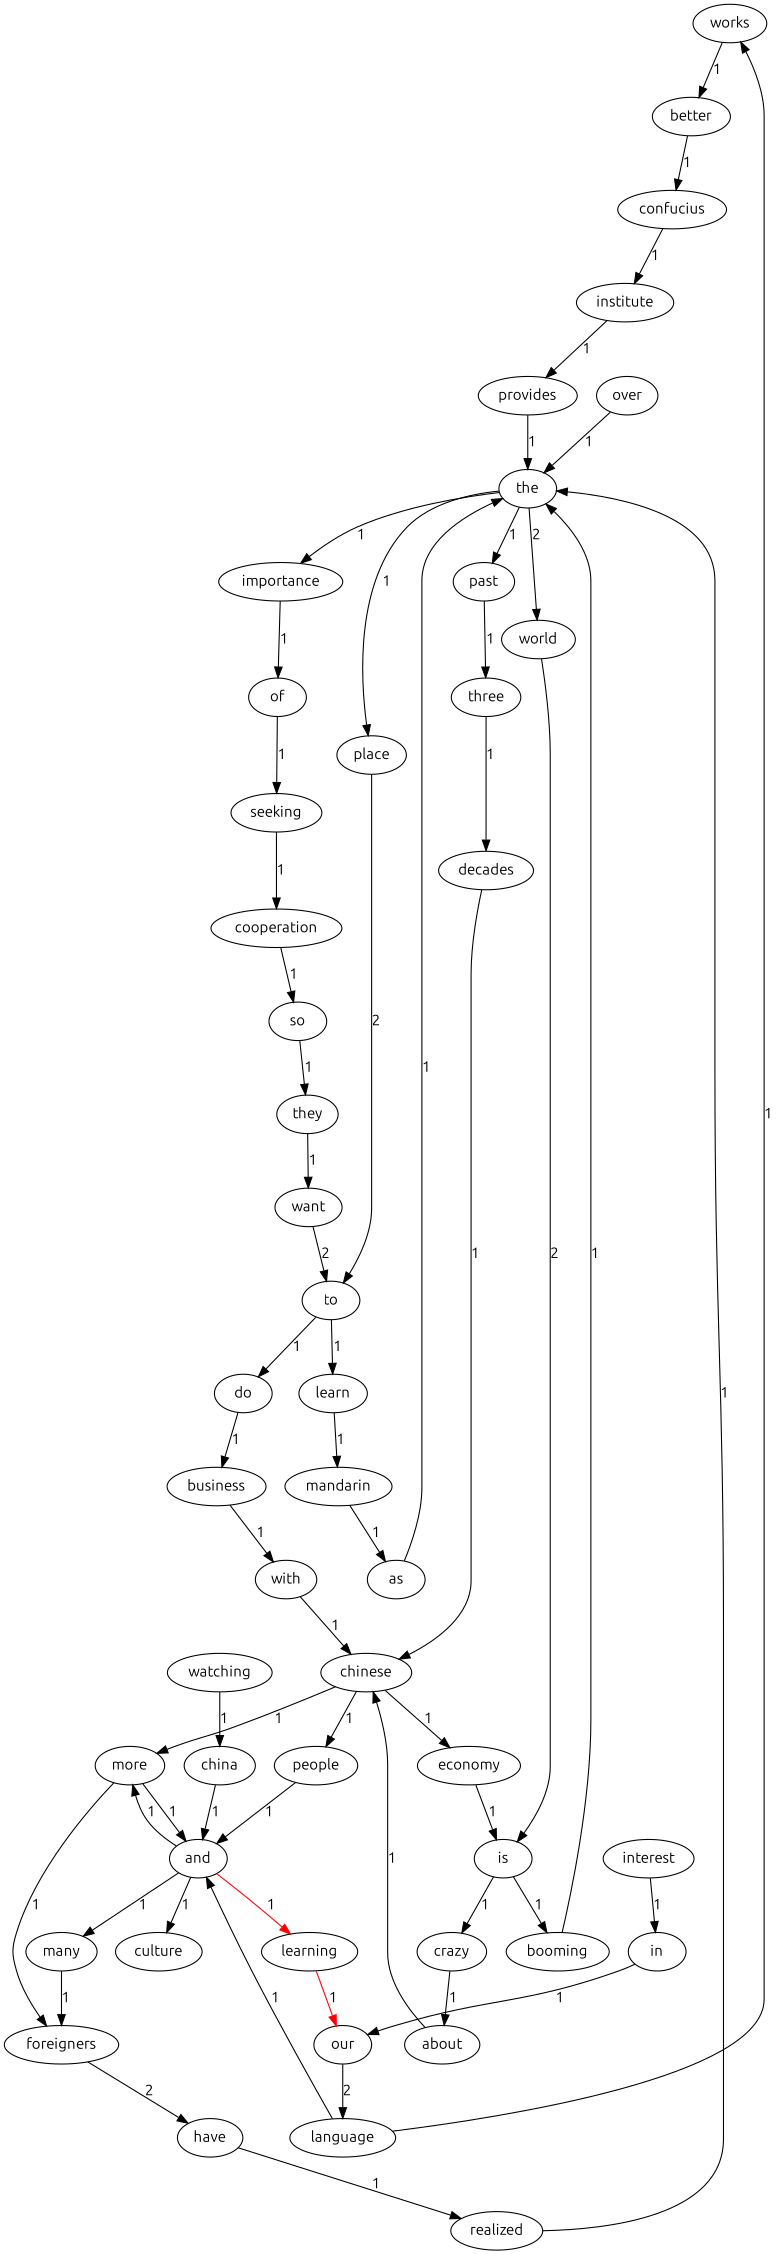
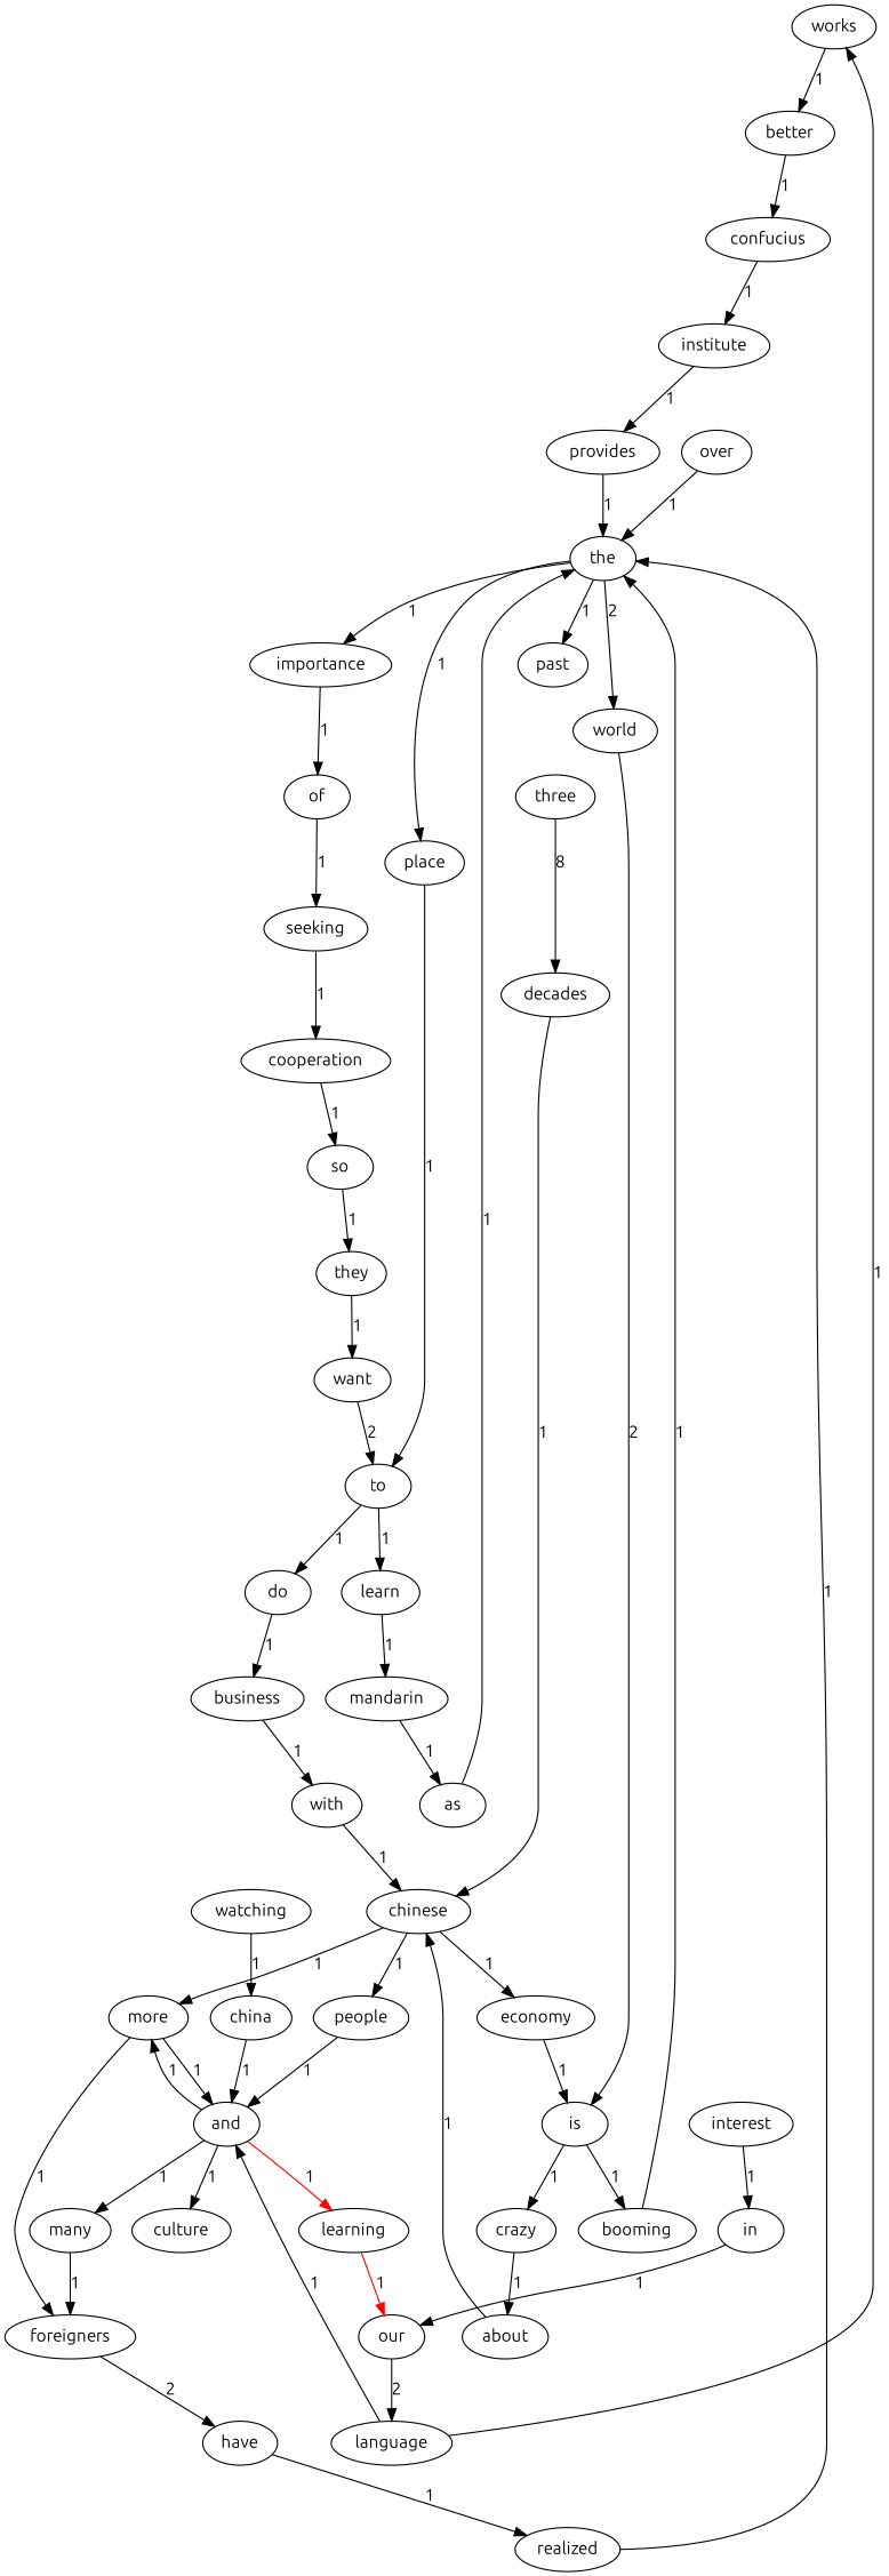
  digraph {
    fontname=Ubuntu
    node [fontname=Ubuntu]
    edge [fontname=Ubuntu]
    works
    better
    confucius
    institute
    foreigners
    have
    realized
    interest
    in
    the
    importance
    of
    seeking
    cooperation
    about
    chinese
    more
    economy
    people
    and
    is
    learning
    our
    language
    culture
    many
    do
    business
    with
    booming
    world
    place
    past
    to
    three
    decades
    watching
    china
    crazy
    provides
    so
    learn
    mandarin
    they
    want
    over
    as
    works -> better [label=1]
    better -> confucius [label=1]
    confucius -> institute [label=1]
    institute -> provides [label=1]
    foreigners -> have [label=2]
    have -> realized [label=1]
    realized -> the [label=1]
    interest -> in [label=1]
    in -> our [label=1]
    the -> importance [label=1]
    the -> world [label=2]
    the -> place [label=1]
    the -> past [label=1]
    importance -> of [label=1]
    of -> seeking [label=1]
    seeking -> cooperation [label=1]
    cooperation -> so [label=1]
    about -> chinese [label=1]
    chinese -> more [label=1]
    chinese -> economy [label=1]
    chinese -> people [label=1]
    more -> foreigners [label=1]
    more -> and [label=1]
    economy -> is [label=1]
    people -> and [label=1]
    and -> more [label=1]
    and -> learning [color=red label=1]
    and -> culture [label=1]
    and -> many [label=1]
    is -> booming [label=1]
    is -> crazy [label=1]
    learning -> our [color=red label=1]
    our -> language [label=2]
    language -> works [label=1]
    language -> and [label=1]
    many -> foreigners [label=1]
    do -> business [label=1]
    business -> with [label=1]
    with -> chinese [label=1]
    booming -> the [label=1]
    world -> is [label=2]
-   place -> to [label=2]
-   past -> three [label=1]
+   place -> to [label=1]
    to -> do [label=1]
    to -> learn [label=1]
-   three -> decades [label=1]
+   three -> decades [label=8]
    decades -> chinese [label=1]
    watching -> china [label=1]
    china -> and [label=1]
    crazy -> about [label=1]
    provides -> the [label=1]
    so -> they [label=1]
    learn -> mandarin [label=1]
    mandarin -> as [label=1]
    they -> want [label=1]
    want -> to [label=2]
    over -> the [label=1]
    as -> the [label=1]
  }
